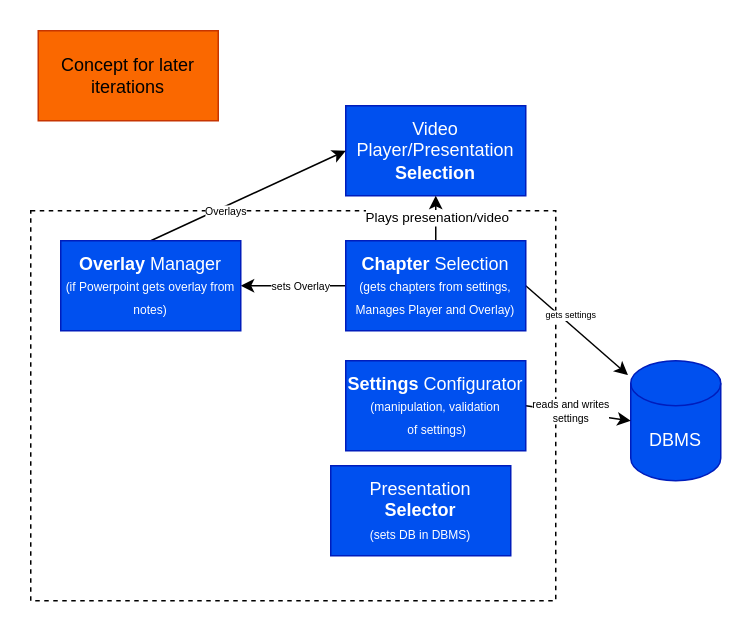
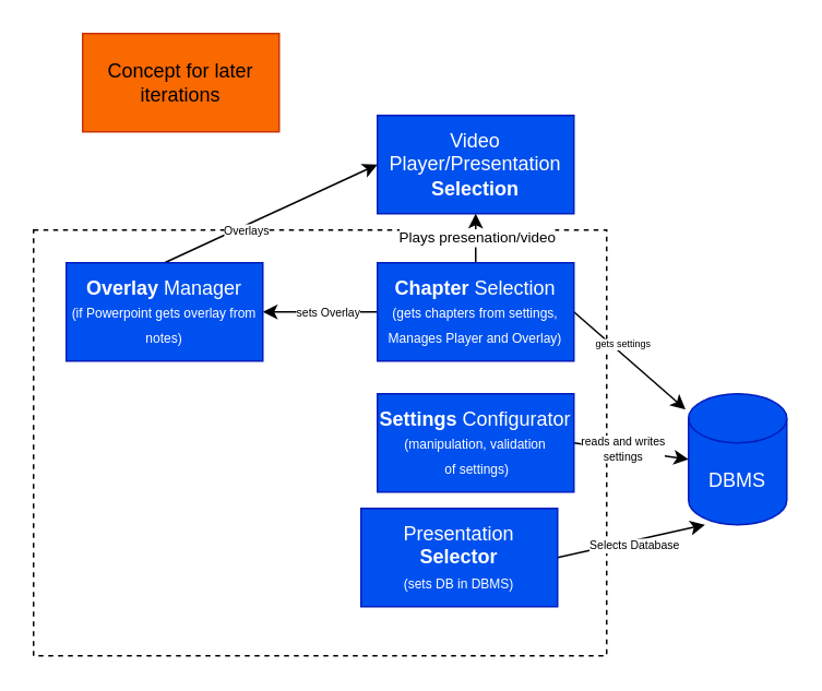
  <mxCell id="0" />
  <mxCell id="1" parent="0" />
  <mxCell id="2" value="" style="rounded=0;whiteSpace=wrap;html=1;dashed=1;fillColor=none;" parent="1" vertex="1"><mxGeometry x="20" y="140" width="350" height="260" as="geometry" /></mxCell>
  <mxCell id="3" style="edgeStyle=none;html=1;exitX=1;exitY=0.5;exitDx=0;exitDy=0;entryX=-0.031;entryY=0.119;entryDx=0;entryDy=0;entryPerimeter=0;" parent="1" source="17" target="5" edge="1"><mxGeometry relative="1" as="geometry"><mxPoint x="350" y="190" as="sourcePoint" /></mxGeometry></mxCell>
  <mxCell id="4" value="gets settings" style="edgeLabel;html=1;align=center;verticalAlign=middle;resizable=0;points=[];fontSize=6;" parent="3" vertex="1" connectable="0"><mxGeometry x="-0.346" relative="1" as="geometry"><mxPoint x="7" as="offset" /></mxGeometry></mxCell>
  <mxCell id="5" value="DBMS" style="shape=cylinder3;whiteSpace=wrap;html=1;boundedLbl=1;backgroundOutline=1;size=15;fillColor=#0050ef;fontColor=#ffffff;strokeColor=#001DBC;" parent="1" vertex="1"><mxGeometry x="420" y="240" width="60" height="80" as="geometry" /></mxCell>
  <mxCell id="6" value="Video Player/Presentation &lt;b&gt;Selection&lt;/b&gt;" style="rounded=0;whiteSpace=wrap;html=1;fillColor=#0050ef;fontColor=#ffffff;strokeColor=#001DBC;" parent="1" vertex="1"><mxGeometry x="230" y="70" width="120" height="60" as="geometry" /></mxCell>
  <mxCell id="7" style="edgeStyle=none;html=1;exitX=0.5;exitY=0;exitDx=0;exitDy=0;entryX=0.5;entryY=1;entryDx=0;entryDy=0;fontSize=9;" parent="1" source="17" target="6" edge="1"><mxGeometry relative="1" as="geometry"><mxPoint x="290" y="160" as="sourcePoint" /></mxGeometry></mxCell>
  <mxCell id="8" value="Plays presenation/video" style="edgeLabel;html=1;align=center;verticalAlign=middle;resizable=0;points=[];fontSize=9;" parent="7" vertex="1" connectable="0"><mxGeometry x="-0.262" y="2" relative="1" as="geometry"><mxPoint x="2" y="-5" as="offset" /></mxGeometry></mxCell>
+ <mxCell id="9" style="edgeStyle=none;html=1;exitX=1;exitY=0.5;exitDx=0;exitDy=0;entryX=0.167;entryY=1;entryDx=0;entryDy=0;entryPerimeter=0;" parent="1" source="11" target="5" edge="1"><mxGeometry relative="1" as="geometry" /></mxCell>
+ <mxCell id="10" value="Selects Database" style="edgeLabel;html=1;align=center;verticalAlign=middle;resizable=0;points=[];fontSize=7;" parent="9" vertex="1" connectable="0"><mxGeometry x="0.258" y="1" relative="1" as="geometry"><mxPoint x="-10" y="6" as="offset" /></mxGeometry></mxCell>
  <mxCell id="11" value="Presentation &lt;b&gt;Selector&lt;/b&gt;&lt;br&gt;&lt;font style=&quot;font-size: 8px;&quot;&gt;(sets DB in DBMS)&lt;/font&gt;" style="rounded=0;whiteSpace=wrap;html=1;fillColor=#0050ef;fontColor=#ffffff;strokeColor=#001DBC;" parent="1" vertex="1"><mxGeometry x="220" y="310" width="120" height="60" as="geometry" /></mxCell>
  <mxCell id="12" style="edgeStyle=none;html=1;exitX=1;exitY=0.5;exitDx=0;exitDy=0;entryX=0;entryY=0.5;entryDx=0;entryDy=0;entryPerimeter=0;fontSize=9;" parent="1" source="14" target="5" edge="1"><mxGeometry relative="1" as="geometry" /></mxCell>
  <mxCell id="13" value="reads and writes &lt;br&gt;settings" style="edgeLabel;html=1;align=center;verticalAlign=middle;resizable=0;points=[];fontSize=7;" parent="12" vertex="1" connectable="0"><mxGeometry x="-0.346" y="-1" relative="1" as="geometry"><mxPoint x="7" y="-1" as="offset" /></mxGeometry></mxCell>
  <mxCell id="14" value="&lt;b&gt;Settings &lt;/b&gt;Configurator&lt;br&gt;&lt;font style=&quot;font-size: 8px;&quot;&gt;(manipulation,&amp;nbsp;validation&lt;br&gt;&amp;nbsp;of settings)&lt;/font&gt;" style="rounded=0;whiteSpace=wrap;html=1;fillColor=#0050ef;fontColor=#ffffff;strokeColor=#001DBC;" parent="1" vertex="1"><mxGeometry x="230" y="240" width="120" height="60" as="geometry" /></mxCell>
  <mxCell id="15" style="edgeStyle=none;html=1;exitX=0;exitY=0.5;exitDx=0;exitDy=0;entryX=1;entryY=0.5;entryDx=0;entryDy=0;fontSize=7;" parent="1" source="17" target="20" edge="1"><mxGeometry relative="1" as="geometry" /></mxCell>
  <mxCell id="16" value="sets Overlay" style="edgeLabel;html=1;align=center;verticalAlign=middle;resizable=0;points=[];fontSize=7;" parent="15" vertex="1" connectable="0"><mxGeometry x="-0.215" relative="1" as="geometry"><mxPoint x="-4" as="offset" /></mxGeometry></mxCell>
  <mxCell id="17" value="&lt;b&gt;Chapter &lt;/b&gt;Selection&lt;br&gt;&lt;font style=&quot;font-size: 8px;&quot;&gt;(gets chapters from settings, Manages Player and Overlay)&lt;/font&gt;" style="rounded=0;whiteSpace=wrap;html=1;fillColor=#0050ef;fontColor=#ffffff;strokeColor=#001DBC;" parent="1" vertex="1"><mxGeometry x="230" y="160" width="120" height="60" as="geometry" /></mxCell>
  <mxCell id="18" style="edgeStyle=none;html=1;exitX=0.5;exitY=0;exitDx=0;exitDy=0;entryX=0;entryY=0.5;entryDx=0;entryDy=0;fontSize=7;" parent="1" source="20" target="6" edge="1"><mxGeometry relative="1" as="geometry" /></mxCell>
  <mxCell id="19" value="Overlays" style="edgeLabel;html=1;align=center;verticalAlign=middle;resizable=0;points=[];fontSize=7;" parent="18" vertex="1" connectable="0"><mxGeometry x="0.151" relative="1" as="geometry"><mxPoint x="-25" y="15" as="offset" /></mxGeometry></mxCell>
  <mxCell id="20" value="&lt;b&gt;Overlay &lt;/b&gt;Manager&lt;br&gt;&lt;font style=&quot;font-size: 8px;&quot;&gt;(if Powerpoint gets overlay from notes)&lt;/font&gt;" style="rounded=0;whiteSpace=wrap;html=1;fillColor=#0050ef;fontColor=#ffffff;strokeColor=#001DBC;" parent="1" vertex="1"><mxGeometry x="40" y="160" width="120" height="60" as="geometry" /></mxCell>
- <mxCell id="21" value="Concept for later iterations" style="rounded=0;whiteSpace=wrap;html=1;fillColor=#fa6800;fontColor=#000000;strokeColor=#C73500;" vertex="1" parent="1"><mxGeometry x="25" y="20" width="120" height="60" as="geometry" /></mxCell>
+ <mxCell id="21" value="Concept for later iterations" style="rounded=0;whiteSpace=wrap;html=1;fillColor=#fa6800;fontColor=#000000;strokeColor=#C73500;" vertex="1" parent="1"><mxGeometry x="50" y="20" width="120" height="60" as="geometry" /></mxCell>
